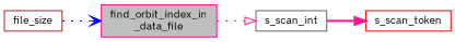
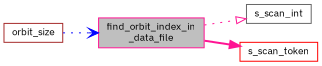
  digraph {
    fontname="IBM Plex Sans"
    rankdir=LR
    node [fillcolor=white fontname="IBM Plex Sans" fontsize=10 shape=record style=filled]
    edge [color=deeppink fontname="IBM Plex Sans" fontsize=10 labelfontname=Helvetica labelfontsize=10 style=dotted]
    n1 [color=deeppink fillcolor=grey75 fontcolor=black height=0.2 label="find_orbit_index_in\l_data_file" width=0.4]
    n2 [color=gray40 height=0.2 label=s_scan_int width=0.4]
-   n3 [color=brown height=0.2 label=file_size width=0.4]
+   n3 [color=brown height=0.2 label=orbit_size width=0.4]
    n4 [color=red height=0.2 label=s_scan_token width=0.4]
    n1 -> n2 [arrowhead=onormal]
-   n2 -> n4 [arrowhead=normal style=bold]
+   n1 -> n4 [arrowhead=normal style=bold]
    n3 -> n1 [arrowhead=vee color=blue]
  }
